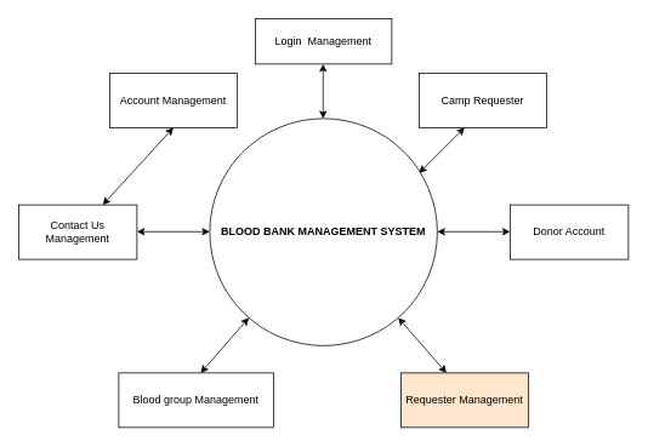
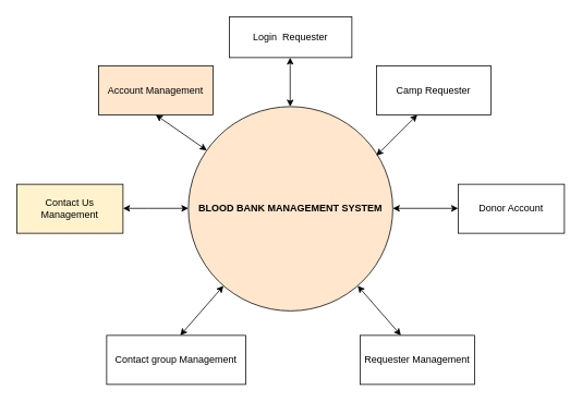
  <mxCell id="0" />
  <mxCell id="1" parent="0" />
- <mxCell id="2" value="&lt;b&gt;BLOOD BANK MANAGEMENT SYSTEM&lt;/b&gt;" style="ellipse;whiteSpace=wrap;html=1;aspect=fixed;align=center;" vertex="1" parent="1"><mxGeometry x="230" y="130" width="250" height="250" as="geometry" /></mxCell>
+ <mxCell id="2" value="&lt;b&gt;BLOOD BANK MANAGEMENT SYSTEM&lt;/b&gt;" style="ellipse;whiteSpace=wrap;html=1;aspect=fixed;align=center;fillColor=#ffe6cc;" vertex="1" parent="1"><mxGeometry x="230" y="130" width="250" height="250" as="geometry" /></mxCell>
  <mxCell id="3" value="" style="endArrow=classic;startArrow=classic;html=1;rounded=0;" edge="1" parent="1"><mxGeometry width="50" height="50" relative="1" as="geometry"><mxPoint x="354.5" y="130" as="sourcePoint" /><mxPoint x="354.5" y="70" as="targetPoint" /><Array as="points"><mxPoint x="354.5" y="130" /><mxPoint x="354.5" y="80" /></Array></mxGeometry></mxCell>
  <mxCell id="4" value="" style="endArrow=classic;startArrow=classic;html=1;rounded=0;" edge="1" parent="1" target="2"><mxGeometry width="50" height="50" relative="1" as="geometry"><mxPoint x="220" y="410" as="sourcePoint" /><mxPoint x="220" y="350" as="targetPoint" /><Array as="points"><mxPoint x="220" y="410" /></Array></mxGeometry></mxCell>
  <mxCell id="5" value="" style="endArrow=classic;startArrow=classic;html=1;rounded=0;" edge="1" parent="1"><mxGeometry width="50" height="50" relative="1" as="geometry"><mxPoint x="480" y="254.5" as="sourcePoint" /><mxPoint x="560" y="254.5" as="targetPoint" /><Array as="points"><mxPoint x="510" y="254.5" /></Array></mxGeometry></mxCell>
  <mxCell id="6" value="" style="endArrow=classic;startArrow=classic;html=1;rounded=0;" edge="1" parent="1"><mxGeometry width="50" height="50" relative="1" as="geometry"><mxPoint x="150" y="254.5" as="sourcePoint" /><mxPoint x="230" y="254.5" as="targetPoint" /><Array as="points"><mxPoint x="180" y="254.5" /></Array></mxGeometry></mxCell>
  <mxCell id="7" value="" style="endArrow=classic;startArrow=classic;html=1;rounded=0;" edge="1" parent="1" target="2"><mxGeometry width="50" height="50" relative="1" as="geometry"><mxPoint x="490" y="410" as="sourcePoint" /><mxPoint x="440" y="350" as="targetPoint" /></mxGeometry></mxCell>
- <mxCell id="8" value="" style="endArrow=classic;startArrow=classic;html=1;rounded=0;exitX=0.5;exitY=1;exitDx=0;exitDy=0;" edge="1" parent="1" source="11" target="12"><mxGeometry width="50" height="50" relative="1" as="geometry"><mxPoint x="200" y="150" as="sourcePoint" /><mxPoint x="260" y="170" as="targetPoint" /></mxGeometry></mxCell>
+ <mxCell id="8" value="" style="endArrow=classic;startArrow=classic;html=1;rounded=0;exitX=0.5;exitY=1;exitDx=0;exitDy=0;" edge="1" parent="1" source="11" target="2"><mxGeometry width="50" height="50" relative="1" as="geometry"><mxPoint x="200" y="150" as="sourcePoint" /><mxPoint x="260" y="170" as="targetPoint" /></mxGeometry></mxCell>
  <mxCell id="9" value="" style="endArrow=classic;startArrow=classic;html=1;rounded=0;" edge="1" parent="1"><mxGeometry width="50" height="50" relative="1" as="geometry"><mxPoint x="460" y="190" as="sourcePoint" /><mxPoint x="510" y="140" as="targetPoint" /></mxGeometry></mxCell>
- <mxCell id="10" value="Login&amp;nbsp; Management" style="rounded=0;whiteSpace=wrap;html=1;" vertex="1" parent="1"><mxGeometry x="280" y="20" width="150" height="50" as="geometry" /></mxCell>
- <mxCell id="11" value="Account Management" style="rounded=0;whiteSpace=wrap;html=1;" vertex="1" parent="1"><mxGeometry x="120" y="80" width="140" height="60" as="geometry" /></mxCell>
- <mxCell id="12" value="Contact Us Management" style="rounded=0;whiteSpace=wrap;html=1;" vertex="1" parent="1"><mxGeometry x="20" y="225" width="130" height="60" as="geometry" /></mxCell>
+ <mxCell id="10" value="Login&amp;nbsp; Requester" style="rounded=0;whiteSpace=wrap;html=1;" vertex="1" parent="1"><mxGeometry x="280" y="20" width="150" height="50" as="geometry" /></mxCell>
+ <mxCell id="11" value="Account Management" style="rounded=0;whiteSpace=wrap;html=1;fillColor=#ffe6cc;" vertex="1" parent="1"><mxGeometry x="120" y="80" width="140" height="60" as="geometry" /></mxCell>
+ <mxCell id="12" value="Contact Us Management" style="rounded=0;whiteSpace=wrap;html=1;fillColor=#fff2cc;" vertex="1" parent="1"><mxGeometry x="20" y="225" width="130" height="60" as="geometry" /></mxCell>
  <mxCell id="13" value="Camp Requester" style="rounded=0;whiteSpace=wrap;html=1;" vertex="1" parent="1"><mxGeometry x="460" y="80" width="140" height="60" as="geometry" /></mxCell>
- <mxCell id="14" value="Blood group Management" style="rounded=0;whiteSpace=wrap;html=1;" vertex="1" parent="1"><mxGeometry x="130" y="410" width="170" height="60" as="geometry" /></mxCell>
- <mxCell id="15" value="Requester Management" style="rounded=0;whiteSpace=wrap;html=1;fillColor=#ffe6cc;" vertex="1" parent="1"><mxGeometry x="440" y="410" width="140" height="60" as="geometry" /></mxCell>
+ <mxCell id="14" value="Contact group Management" style="rounded=0;whiteSpace=wrap;html=1;" vertex="1" parent="1"><mxGeometry x="130" y="410" width="170" height="60" as="geometry" /></mxCell>
+ <mxCell id="15" value="Requester Management" style="rounded=0;whiteSpace=wrap;html=1;" vertex="1" parent="1"><mxGeometry x="440" y="410" width="140" height="60" as="geometry" /></mxCell>
  <mxCell id="16" value="Donor Account" style="rounded=0;whiteSpace=wrap;html=1;" vertex="1" parent="1"><mxGeometry x="560" y="225" width="130" height="60" as="geometry" /></mxCell>
